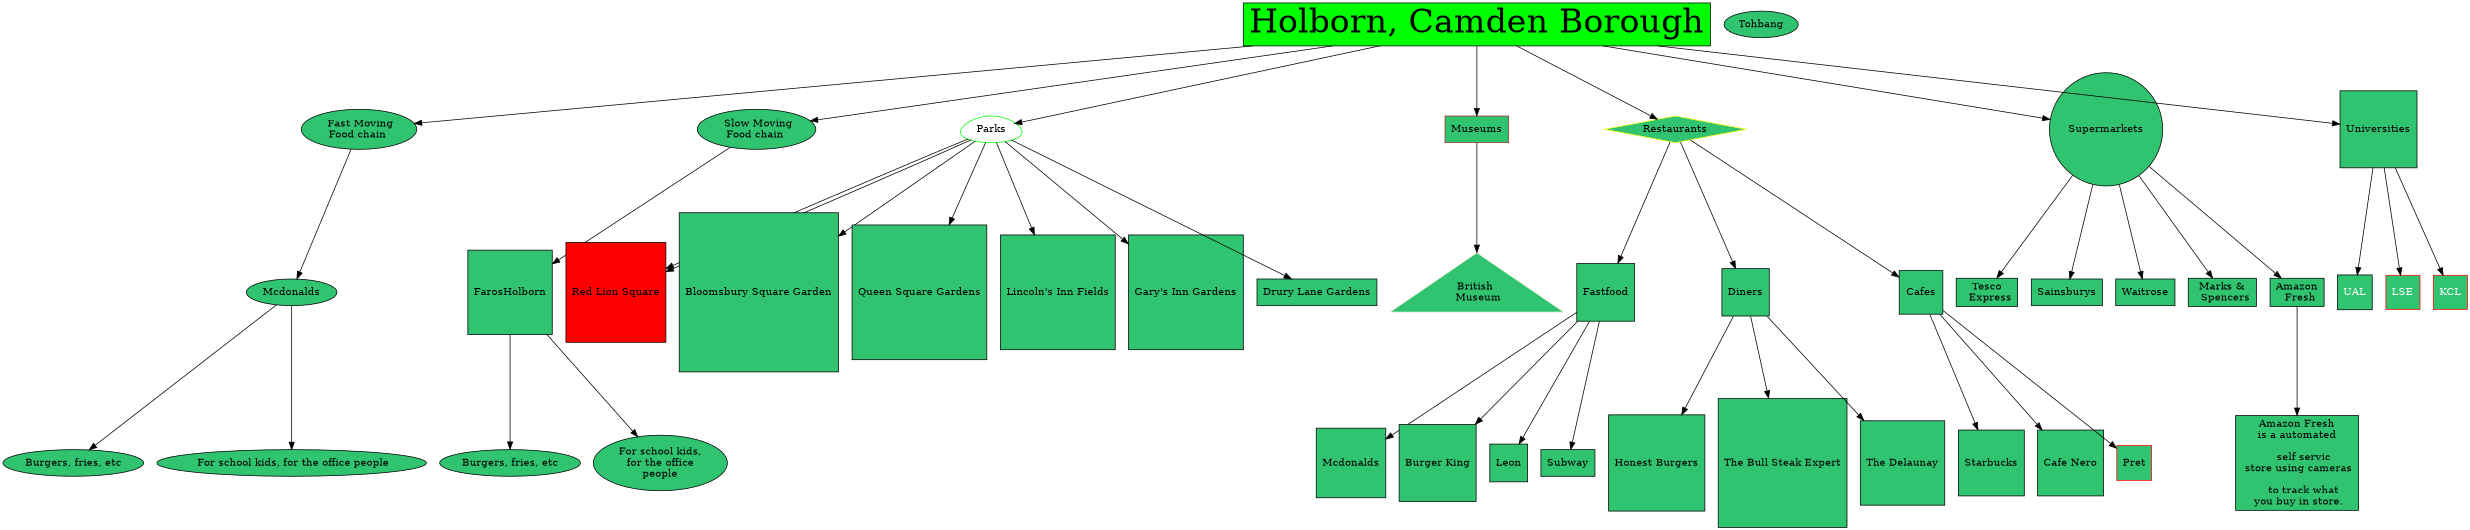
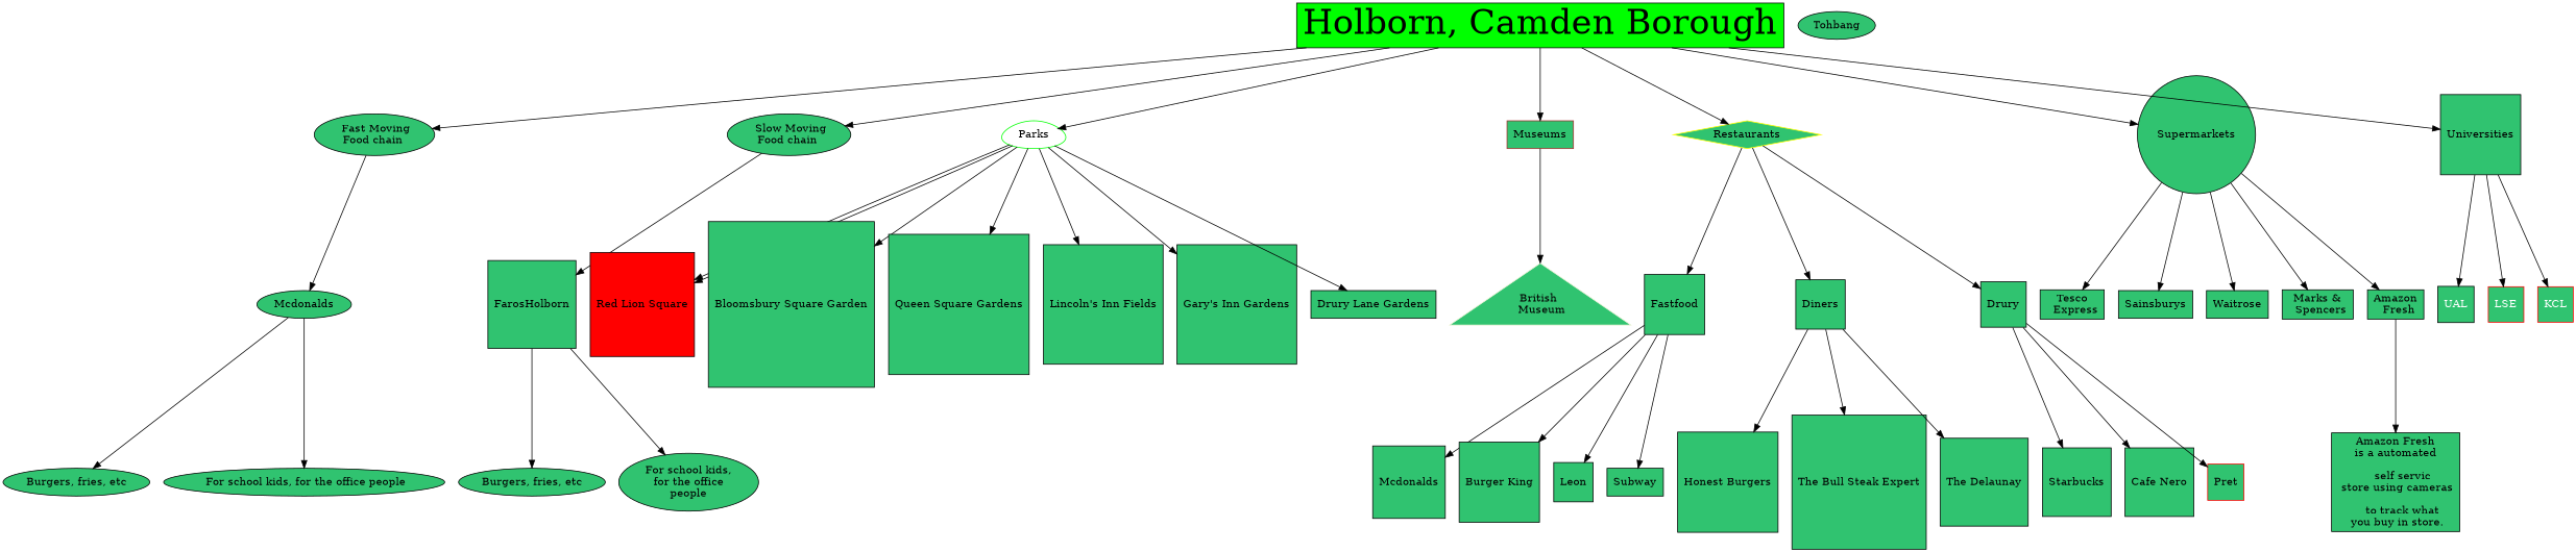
  digraph {
    splines=FALSE
    node [fillcolor="#30c370" shape=square style=filled]
    n1 [fillcolor=green fontsize=45.0 label="Holborn, Camden Borough" shape=box]
    n2 [label=" Fast Moving\nFood chain " shape=ellipse]
    n3 [label=" Slow Moving\nFood chain " shape=ellipse]
    n4 [color=green label=Parks shape=egg style=wedged]
    n5 [color=brown label=Museums shape=box]
    Restaurants [color=yellow shape=diamond]
    n7 [label=Supermarkets shape=circle]
    Universities
    n9 [label=Mcdonalds shape=ellipse]
    FarosHolborn
    n11 [fillcolor=red label="Red Lion Square"]
    n12 [label="Bloomsbury Square Garden"]
    n13 [label="Queen Square Gardens"]
    n14 [label="Lincoln's Inn Fields"]
    n15 [label="Gary's Inn Gardens"]
    n16 [label="Drury Lane Gardens" shape=sqare]
    n17 [color=beige label="British \n Museum" shape=triangle]
    Fastfood
    Diners
-   Cafes
+   Cafes [label=Drury]
    n21 [label="Tesco\n  Express" shape=rectangle]
    n22 [label=Sainsburys shape=rectangle]
    n23 [label=Waitrose shape=rectangle]
    n24 [label="Marks &\n  Spencers" shape=rectangle]
    n25 [label="Amazon\n  Fresh" shape=rectangle]
    UAL [color="#000000" fontcolor=white]
    LSE [color=red fontcolor=white]
    KCL [color=red fontcolor=white]
    n29 [label="Burgers, fries, etc" shape=ellipse]
    n30 [label=" For school kids, for the office people" shape=ellipse]
    n31 [label="Burgers, fries, etc" shape=ellipse]
    n32 [label=<For school kids,<br/>for the office<br/>people> shape=ellipse]
    n33 [label=Tohbang shape=ellipse]
    n34 [label=Starbucks]
    n35 [label="Cafe Nero"]
    n36 [color=red label=Pret]
    n37 [label=Mcdonalds]
    n38 [label="Burger King"]
    n39 [label=Leon]
    n40 [label=Subway shape=rectangle]
    n41 [label="Honest Burgers"]
    n42 [label="The Bull Steak Expert"]
    n43 [label="The Delaunay"]
    n44 [label="Amazon Fresh\nis a automated\n \n    self servic\n store using cameras\n \n    to track what\n you buy in store." shape=rectangle]
    n1 -> n2
    n1 -> n3
    n1 -> n4
    n1 -> n5
    n1 -> Restaurants
    n1 -> n7
    n1 -> Universities
    n2 -> n9
    n3 -> FarosHolborn
    n4 -> n11
    n4 -> n11
    n4 -> n12
    n4 -> n13
    n4 -> n14
    n4 -> n15
    n4 -> n16
    n5 -> n17
    Restaurants -> Fastfood
    Restaurants -> Diners
    Restaurants -> Cafes
    n7 -> n21
    n7 -> n22
    n7 -> n23
    n7 -> n24
    n7 -> n25
    Universities -> UAL
    Universities -> LSE
    Universities -> KCL
    n9 -> n29
    n9 -> n30
    FarosHolborn -> n31
    FarosHolborn -> n32
    Fastfood -> n37
    Fastfood -> n38
    Fastfood -> n39
    Fastfood -> n40
    Diners -> n41
    Diners -> n42
    Diners -> n43
    Cafes -> n34
    Cafes -> n35
    Cafes -> n36
    n25 -> n44
  }
